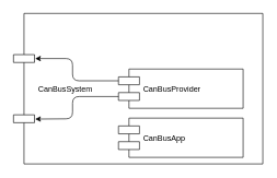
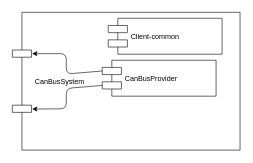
  <mxCell id="0" />
  <mxCell id="1" parent="0" />
  <mxCell id="2" value="CanBusSystem" style="shape=component;align=left;spacingLeft=36;" vertex="1" parent="1"><mxGeometry x="20" y="20" width="380" height="230" as="geometry" /></mxCell>
- <mxCell id="3" value="CanBusProvider" style="shape=component;align=left;spacingLeft=36;" vertex="1" parent="1"><mxGeometry x="180" y="105" width="190" height="60" as="geometry" /></mxCell>
- <mxCell id="4" value="CanBusApp" style="shape=component;align=left;spacingLeft=36;" vertex="1" parent="1"><mxGeometry x="180" y="180" width="190" height="60" as="geometry" /></mxCell>
+ <mxCell id="3" value="CanBusProvider" style="shape=component;align=left;spacingLeft=36;" vertex="1" parent="1"><mxGeometry x="170" y="100" width="190" height="60" as="geometry" /></mxCell>
+ <mxCell id="5" value="Client-common" style="shape=component;align=left;spacingLeft=36;" vertex="1" parent="1"><mxGeometry x="180" y="30" width="190" height="60" as="geometry" /></mxCell>
  <mxCell id="6" value="" style="endArrow=classic;html=1;exitX=0;exitY=0.3;exitDx=0;exitDy=0;entryX=0.087;entryY=0.3;entryDx=0;entryDy=0;entryPerimeter=0;" edge="1" parent="1" source="3" target="2"><mxGeometry width="50" height="50" relative="1" as="geometry"><mxPoint x="70" y="110" as="sourcePoint" /><mxPoint x="10" y="130" as="targetPoint" /><Array as="points"><mxPoint x="110" y="123" /><mxPoint x="110" y="89" /></Array></mxGeometry></mxCell>
  <mxCell id="7" value="" style="endArrow=classic;html=1;entryX=0.087;entryY=0.702;entryDx=0;entryDy=0;entryPerimeter=0;exitX=0;exitY=0.7;exitDx=0;exitDy=0;" edge="1" parent="1" source="3" target="2"><mxGeometry width="50" height="50" relative="1" as="geometry"><mxPoint x="90" y="220" as="sourcePoint" /><mxPoint x="140" y="170" as="targetPoint" /><Array as="points"><mxPoint x="110" y="147" /><mxPoint x="110" y="181" /></Array></mxGeometry></mxCell>
